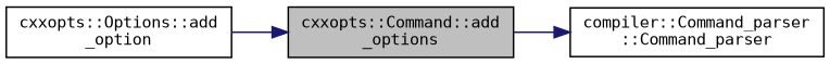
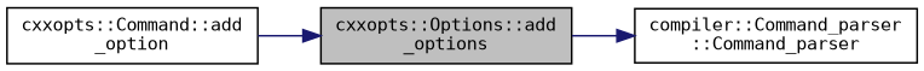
  digraph {
    fontname="DejaVu Sans Mono"
    rankdir=RL
    node [color=black fillcolor=white fontname="DejaVu Sans Mono" fontsize=10 shape=record style=filled]
    edge [color=midnightblue dir=back fontname="DejaVu Sans Mono" fontsize=10 labelfontname=Helvetica labelfontsize=10 style=solid]
-   n1 [fillcolor=grey75 fontcolor=black height=0.2 label="cxxopts::Command::add\l_options" width=0.4]
-   n2 [height=0.2 label="cxxopts::Options::add\l_option" width=0.4]
+   n1 [fillcolor=grey75 fontcolor=black height=0.2 label="cxxopts::Options::add\l_options" width=0.4]
+   n2 [height=0.2 label="cxxopts::Command::add\l_option" width=0.4]
    n3 [height=0.2 label="compiler::Command_parser\l::Command_parser" width=0.4]
    n1 -> n2
    n3 -> n1
  }
